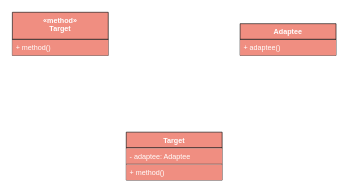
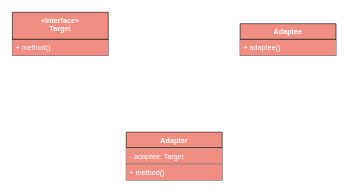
  <mxCell id="0" />
  <mxCell id="1" parent="0" />
- <mxCell id="2" value="«method»&#10;Target" style="swimlane;fontStyle=1;align=center;verticalAlign=top;childLayout=stackLayout;horizontal=1;startSize=45;horizontalStack=0;resizeParent=1;resizeParentMax=0;resizeLast=0;collapsible=1;marginBottom=0;fillColor=#F08E81;fontColor=#FFFFFF;" vertex="1" parent="1"><mxGeometry x="20" y="20" width="160" height="72" as="geometry" /></mxCell>
+ <mxCell id="2" value="«interface»&#10;Target" style="swimlane;fontStyle=1;align=center;verticalAlign=top;childLayout=stackLayout;horizontal=1;startSize=45;horizontalStack=0;resizeParent=1;resizeParentMax=0;resizeLast=0;collapsible=1;marginBottom=0;fillColor=#F08E81;fontColor=#FFFFFF;" vertex="1" parent="1"><mxGeometry x="20" y="20" width="160" height="72" as="geometry" /></mxCell>
  <mxCell id="3" value="" style="line;strokeWidth=1;fillColor=#F08E81;align=left;verticalAlign=middle;spacingTop=-1;spacingLeft=3;spacingRight=3;rotatable=0;labelPosition=right;points=[];portConstraint=eastwest;fontColor=#FFFFFF;" vertex="1" parent="2"><mxGeometry y="45" width="160" height="1" as="geometry" /></mxCell>
  <mxCell id="4" value="+ method()" style="text;strokeColor=none;fillColor=#F08E81;align=left;verticalAlign=top;spacingLeft=4;spacingRight=4;overflow=hidden;rotatable=0;points=[[0,0.5],[1,0.5]];portConstraint=eastwest;fontColor=#FFFFFF;" vertex="1" parent="2"><mxGeometry y="46" width="160" height="26" as="geometry" /></mxCell>
- <mxCell id="5" value="Target" style="swimlane;fontStyle=1;align=center;verticalAlign=top;childLayout=stackLayout;horizontal=1;startSize=26;horizontalStack=0;resizeParent=1;resizeParentMax=0;resizeLast=0;collapsible=1;marginBottom=0;fillColor=#F08E81;fontColor=#FFFFFF;" vertex="1" parent="1"><mxGeometry x="210" y="220" width="160" height="80" as="geometry" /></mxCell>
+ <mxCell id="5" value="Adapter" style="swimlane;fontStyle=1;align=center;verticalAlign=top;childLayout=stackLayout;horizontal=1;startSize=26;horizontalStack=0;resizeParent=1;resizeParentMax=0;resizeLast=0;collapsible=1;marginBottom=0;fillColor=#F08E81;fontColor=#FFFFFF;" vertex="1" parent="1"><mxGeometry x="210" y="220" width="160" height="80" as="geometry" /></mxCell>
  <mxCell id="6" value="" style="line;strokeWidth=1;fillColor=#F08E81;align=left;verticalAlign=middle;spacingTop=-1;spacingLeft=3;spacingRight=3;rotatable=0;labelPosition=right;points=[];portConstraint=eastwest;fontColor=#FFFFFF;" vertex="1" parent="5"><mxGeometry y="26" width="160" height="1" as="geometry" /></mxCell>
- <mxCell id="7" value="- adaptee: Adaptee" style="text;strokeColor=none;fillColor=#F08E81;align=left;verticalAlign=top;spacingLeft=4;spacingRight=4;overflow=hidden;rotatable=0;points=[[0,0.5],[1,0.5]];portConstraint=eastwest;fontColor=#FFFFFF;" vertex="1" parent="5"><mxGeometry y="27" width="160" height="26" as="geometry" /></mxCell>
+ <mxCell id="7" value="- adaptee: Target" style="text;strokeColor=none;fillColor=#F08E81;align=left;verticalAlign=top;spacingLeft=4;spacingRight=4;overflow=hidden;rotatable=0;points=[[0,0.5],[1,0.5]];portConstraint=eastwest;fontColor=#FFFFFF;" vertex="1" parent="5"><mxGeometry y="27" width="160" height="26" as="geometry" /></mxCell>
  <mxCell id="8" value="" style="line;strokeWidth=1;fillColor=none;align=left;verticalAlign=middle;spacingTop=-1;spacingLeft=3;spacingRight=3;rotatable=0;labelPosition=right;points=[];portConstraint=eastwest;" vertex="1" parent="5"><mxGeometry y="53" width="160" height="1" as="geometry" /></mxCell>
  <mxCell id="9" value="+ method()" style="text;strokeColor=none;fillColor=#F08E81;align=left;verticalAlign=top;spacingLeft=4;spacingRight=4;overflow=hidden;rotatable=0;points=[[0,0.5],[1,0.5]];portConstraint=eastwest;fontColor=#FFFFFF;" vertex="1" parent="5"><mxGeometry y="54" width="160" height="26" as="geometry" /></mxCell>
  <mxCell id="10" value="Adaptee" style="swimlane;fontStyle=1;align=center;verticalAlign=top;childLayout=stackLayout;horizontal=1;startSize=26;horizontalStack=0;resizeParent=1;resizeParentMax=0;resizeLast=0;collapsible=1;marginBottom=0;fillColor=#F08E81;fontColor=#FFFFFF;" vertex="1" parent="1"><mxGeometry x="400" y="39" width="160" height="53" as="geometry" /></mxCell>
  <mxCell id="11" value="" style="line;strokeWidth=1;fillColor=#F08E81;align=left;verticalAlign=middle;spacingTop=-1;spacingLeft=3;spacingRight=3;rotatable=0;labelPosition=right;points=[];portConstraint=eastwest;fontColor=#FFFFFF;" vertex="1" parent="10"><mxGeometry y="26" width="160" height="1" as="geometry" /></mxCell>
  <mxCell id="12" value="+ adaptee()" style="text;strokeColor=none;fillColor=#F08E81;align=left;verticalAlign=top;spacingLeft=4;spacingRight=4;overflow=hidden;rotatable=0;points=[[0,0.5],[1,0.5]];portConstraint=eastwest;fontColor=#FFFFFF;" vertex="1" parent="10"><mxGeometry y="27" width="160" height="26" as="geometry" /></mxCell>
